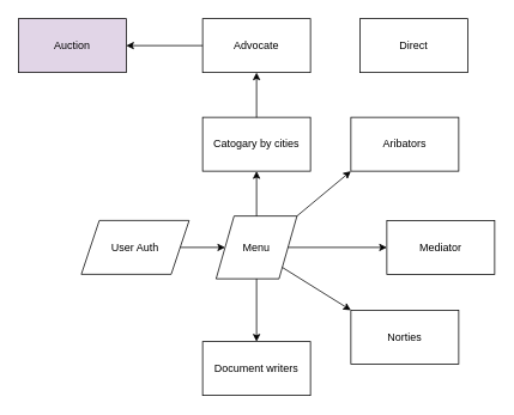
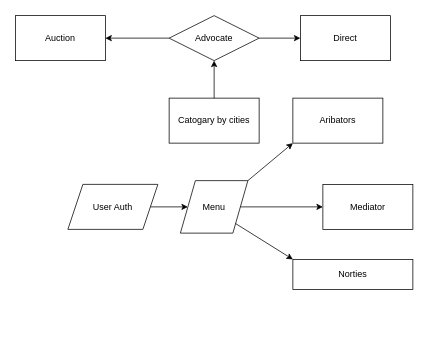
  <mxCell id="0" />
  <mxCell id="1" parent="0" />
  <mxCell id="2" style="edgeStyle=orthogonalEdgeStyle;rounded=0;orthogonalLoop=1;jettySize=auto;html=1;exitX=0.5;exitY=0;exitDx=0;exitDy=0;" parent="1" source="13" edge="1"><mxGeometry relative="1" as="geometry"><mxPoint x="285" y="150" as="targetPoint" /></mxGeometry></mxCell>
  <mxCell id="3" value="Menu" style="shape=parallelogram;perimeter=parallelogramPerimeter;whiteSpace=wrap;html=1;fixedSize=1;size=20;" parent="1" vertex="1"><mxGeometry x="240" y="240" width="90" height="70" as="geometry" /></mxCell>
  <mxCell id="4" value="" style="endArrow=classic;html=1;rounded=0;exitX=1;exitY=0;exitDx=0;exitDy=0;entryX=0;entryY=1;entryDx=0;entryDy=0;" parent="1" source="3" edge="1" target="6"><mxGeometry width="50" height="50" relative="1" as="geometry"><mxPoint x="310" y="280" as="sourcePoint" /><mxPoint x="380" y="190" as="targetPoint" /><Array as="points" /></mxGeometry></mxCell>
- <mxCell id="5" value="Advocate" style="rounded=0;whiteSpace=wrap;html=1;" parent="1" vertex="1"><mxGeometry x="225" y="20" width="120" height="60" as="geometry" /></mxCell>
+ <mxCell id="5" value="Advocate" style="rhombus;whiteSpace=wrap;html=1;" parent="1" vertex="1"><mxGeometry x="225" y="20" width="120" height="60" as="geometry" /></mxCell>
  <mxCell id="6" value="Aribators" style="rounded=0;whiteSpace=wrap;html=1;" parent="1" vertex="1"><mxGeometry x="390" y="130" width="120" height="60" as="geometry" /></mxCell>
  <mxCell id="7" value="Mediator" style="rounded=0;whiteSpace=wrap;html=1;" parent="1" vertex="1"><mxGeometry x="430" y="245" width="120" height="60" as="geometry" /></mxCell>
- <mxCell id="8" value="Norties" style="rounded=0;whiteSpace=wrap;html=1;" parent="1" vertex="1"><mxGeometry x="390" y="345" width="120" height="60" as="geometry" /></mxCell>
- <mxCell id="9" value="Document writers" style="rounded=0;whiteSpace=wrap;html=1;" parent="1" vertex="1"><mxGeometry x="225" y="380" width="120" height="60" as="geometry" /></mxCell>
- <mxCell id="10" value="Auction" style="whiteSpace=wrap;html=1;rounded=0;fillColor=#e1d5e7;" parent="1" vertex="1"><mxGeometry x="20" y="20" width="120" height="60" as="geometry" /></mxCell>
+ <mxCell id="8" value="Norties" style="rounded=0;whiteSpace=wrap;html=1;" parent="1" vertex="1"><mxGeometry x="390" y="345" width="160" height="40" as="geometry" /></mxCell>
+ <mxCell id="10" value="Auction" style="whiteSpace=wrap;html=1;rounded=0;" parent="1" vertex="1"><mxGeometry x="20" y="20" width="120" height="60" as="geometry" /></mxCell>
+ <mxCell id="11" value="" style="endArrow=classic;html=1;rounded=0;entryX=0;entryY=0.5;entryDx=0;entryDy=0;exitX=1;exitY=0.5;exitDx=0;exitDy=0;" parent="1" source="5" target="12" edge="1"><mxGeometry width="50" height="50" relative="1" as="geometry"><mxPoint x="350" y="60" as="sourcePoint" /><mxPoint x="440" y="20" as="targetPoint" /><Array as="points" /></mxGeometry></mxCell>
  <mxCell id="12" value="Direct" style="rounded=0;whiteSpace=wrap;html=1;" parent="1" vertex="1"><mxGeometry x="400" y="20" width="120" height="60" as="geometry" /></mxCell>
  <mxCell id="13" value="Catogary by cities" style="rounded=0;whiteSpace=wrap;html=1;" parent="1" vertex="1"><mxGeometry x="225" y="130" width="120" height="60" as="geometry" /></mxCell>
  <mxCell id="14" value="" style="endArrow=classic;html=1;rounded=0;entryX=0.5;entryY=1;entryDx=0;entryDy=0;exitX=0.5;exitY=0;exitDx=0;exitDy=0;" edge="1" parent="1" source="13" target="5"><mxGeometry width="50" height="50" relative="1" as="geometry"><mxPoint x="290" y="130" as="sourcePoint" /><mxPoint x="360" y="230" as="targetPoint" /></mxGeometry></mxCell>
  <mxCell id="15" value="" style="endArrow=classic;html=1;rounded=0;entryX=1;entryY=0.5;entryDx=0;entryDy=0;exitX=0;exitY=0.5;exitDx=0;exitDy=0;" edge="1" parent="1" source="5" target="10"><mxGeometry width="50" height="50" relative="1" as="geometry"><mxPoint x="310" y="280" as="sourcePoint" /><mxPoint x="360" y="230" as="targetPoint" /></mxGeometry></mxCell>
  <mxCell id="16" value="" style="endArrow=classic;html=1;rounded=0;entryX=0;entryY=0.5;entryDx=0;entryDy=0;exitX=1;exitY=0.5;exitDx=0;exitDy=0;" edge="1" parent="1" source="3" target="7"><mxGeometry width="50" height="50" relative="1" as="geometry"><mxPoint x="350" y="280" as="sourcePoint" /><mxPoint x="400" y="230" as="targetPoint" /></mxGeometry></mxCell>
- <mxCell id="17" value="" style="endArrow=classic;html=1;rounded=0;entryX=0.5;entryY=0;entryDx=0;entryDy=0;exitX=0.5;exitY=1;exitDx=0;exitDy=0;" edge="1" parent="1" source="3" target="9"><mxGeometry width="50" height="50" relative="1" as="geometry"><mxPoint x="240" y="370" as="sourcePoint" /><mxPoint x="290" y="320" as="targetPoint" /></mxGeometry></mxCell>
  <mxCell id="18" value="" style="endArrow=classic;html=1;rounded=0;entryX=0;entryY=0;entryDx=0;entryDy=0;exitX=1;exitY=1;exitDx=0;exitDy=0;" edge="1" parent="1" source="3" target="8"><mxGeometry width="50" height="50" relative="1" as="geometry"><mxPoint x="320" y="360" as="sourcePoint" /><mxPoint x="370" y="310" as="targetPoint" /></mxGeometry></mxCell>
  <mxCell id="19" value="User Auth" style="shape=parallelogram;perimeter=parallelogramPerimeter;whiteSpace=wrap;html=1;fixedSize=1;" vertex="1" parent="1"><mxGeometry x="90" y="245" width="120" height="60" as="geometry" /></mxCell>
- <mxCell id="20" value="" style="endArrow=classic;html=1;rounded=0;entryX=0.5;entryY=1;entryDx=0;entryDy=0;exitX=0.5;exitY=0;exitDx=0;exitDy=0;" edge="1" parent="1" source="3" target="13"><mxGeometry width="50" height="50" relative="1" as="geometry"><mxPoint x="240" y="250" as="sourcePoint" /><mxPoint x="290" y="200" as="targetPoint" /></mxGeometry></mxCell>
  <mxCell id="21" value="" style="endArrow=classic;html=1;rounded=0;entryX=0;entryY=0.5;entryDx=0;entryDy=0;exitX=1;exitY=0.5;exitDx=0;exitDy=0;" edge="1" parent="1" source="19" target="3"><mxGeometry width="50" height="50" relative="1" as="geometry"><mxPoint x="160" y="390" as="sourcePoint" /><mxPoint x="210" y="340" as="targetPoint" /></mxGeometry></mxCell>
